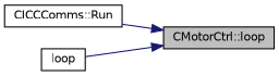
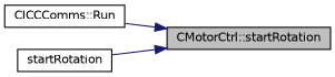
  digraph {
    rankdir=RL
    node [color=black fontname=Helvetica fontsize=10 shape=record]
    edge [color=midnightblue dir=back fontname=Helvetica fontsize=10 labelfontname=Helvetica labelfontsize=10 style=solid]
-   n1 [fillcolor=grey75 fontcolor=black height=0.2 label="CMotorCtrl::loop" style=filled width=0.4]
+   n1 [fillcolor=grey75 fontcolor=black height=0.2 label="CMotorCtrl::startRotation" style=filled width=0.4]
    n2 [height=0.2 label="CICCComms::Run" width=0.4]
-   n3 [height=0.2 label=loop width=0.4]
+   n3 [height=0.2 label=startRotation width=0.4]
    n1 -> n2
    n1 -> n3
  }
